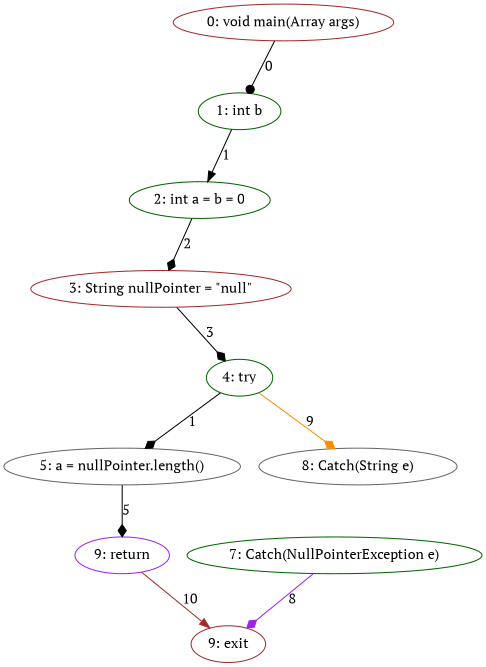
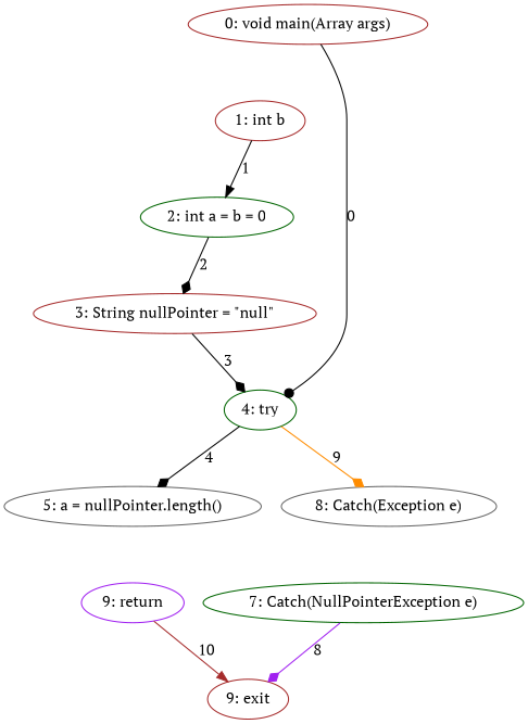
  digraph {
    fontname="PT Serif"
    node [color=brown fontname="PT Serif"]
    edge [arrowhead=diamond color=black fontname="PT Serif"]
    n1 [label="0: void main(Array args)"]
-   n2 [color=darkgreen label="1: int b"]
+   n2 [label="1: int b"]
    n3 [color=darkgreen label="2: int a = b = 0"]
    n4 [label="3: String nullPointer = \"null\""]
    n5 [color=darkgreen label="4: try"]
    n6 [color=gray40 label="5: a = nullPointer.length()"]
-   n7 [color=gray40 label="8: Catch(String e)"]
+   n7 [color=gray40 label="8: Catch(Exception e)"]
    n8 [color=purple label="9: return"]
    n9 [color=darkgreen label="7: Catch(NullPointerException e)"]
    n10 [label="9: exit"]
-   n1 -> n2 [arrowhead=dot label=0]
+   n1 -> n5 [arrowhead=dot label=0]
    n2 -> n3 [arrowhead=normal label=1]
    n3 -> n4 [label=2]
    n4 -> n5 [label=3]
-   n5 -> n6 [label=1]
+   n5 -> n6 [label=4]
    n5 -> n7 [color=darkorange label=9]
-   n6 -> n8 [label=5]
    n8 -> n10 [arrowhead=normal color=brown label=10]
    n9 -> n10 [color=purple label=8]
  }
